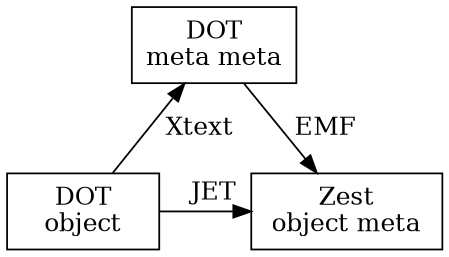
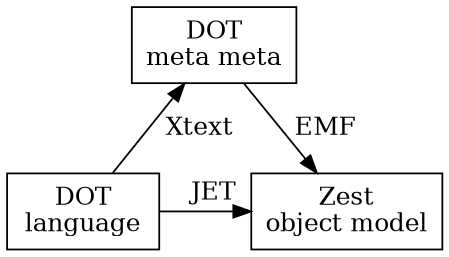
  digraph {
    node [shape=box]
    edge [dir=back]
-   n1 [height=0.6 label="DOT\nobject" width=1.2]
+   n1 [height=0.6 label="DOT\nlanguage" width=1.2]
    n2 [height=0.6 label="DOT\nmeta meta" width=1.2]
-   n3 [height=0.6 label="Zest\nobject meta" width=1.2]
+   n3 [height=0.6 label="Zest\nobject model" width=1.2]
    n2 -> n1 [label=" Xtext "]
    n2 -> n3 [label=" EMF " dir=""]
    n3 -> n1 [constraint=false label="  JET"]
  }
